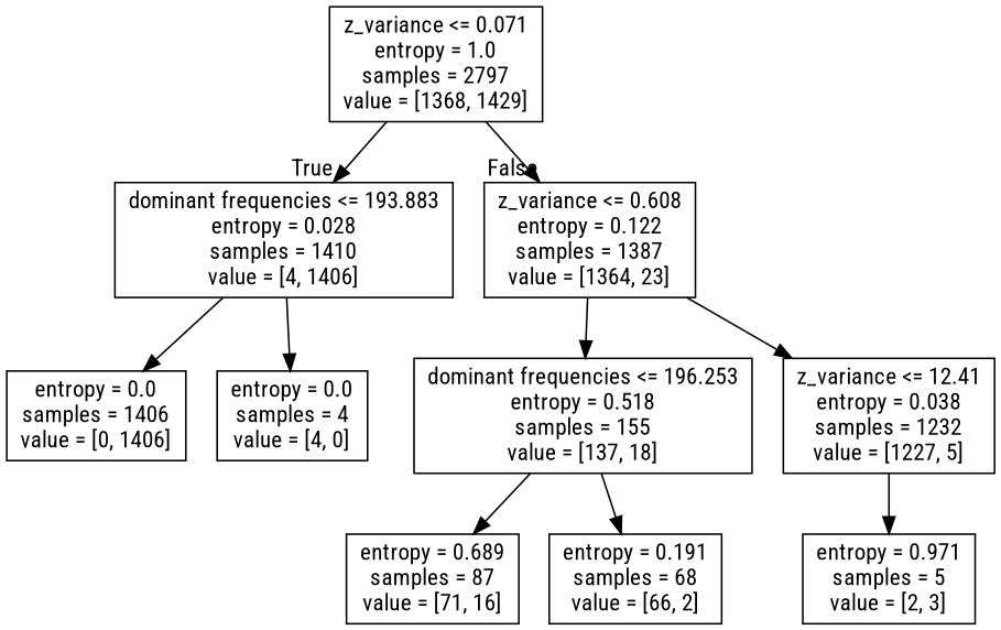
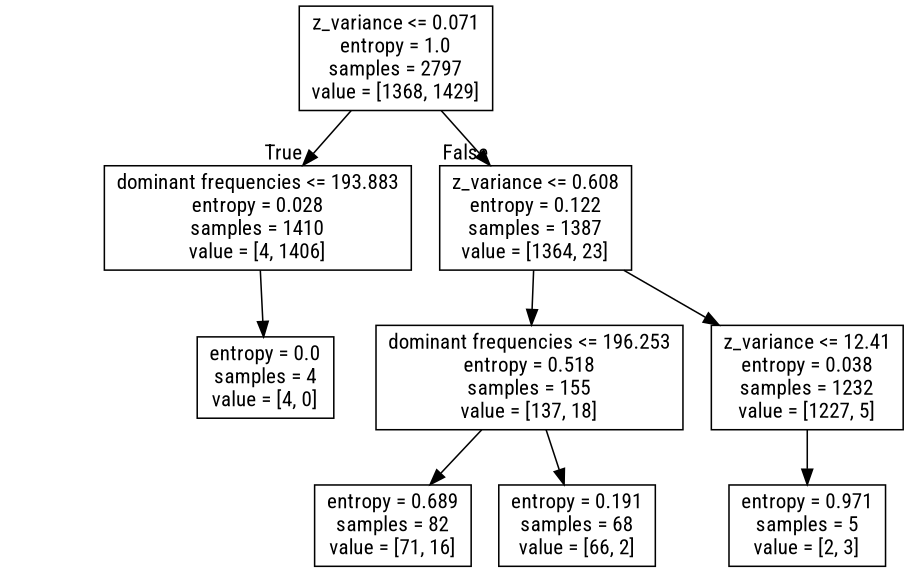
  digraph {
    fontname="Roboto Condensed"
    node [fontname="Roboto Condensed" shape=box]
    edge [fontname="Roboto Condensed"]
    n1 [label="z_variance <= 0.071\nentropy = 1.0\nsamples = 2797\nvalue = [1368, 1429]"]
    n2 [label="dominant frequencies <= 193.883\nentropy = 0.028\nsamples = 1410\nvalue = [4, 1406]"]
    n3 [label="z_variance <= 0.608\nentropy = 0.122\nsamples = 1387\nvalue = [1364, 23]"]
-   n4 [label="entropy = 0.0\nsamples = 1406\nvalue = [0, 1406]"]
    n5 [label="entropy = 0.0\nsamples = 4\nvalue = [4, 0]"]
    n6 [label="dominant frequencies <= 196.253\nentropy = 0.518\nsamples = 155\nvalue = [137, 18]"]
    n7 [label="z_variance <= 12.41\nentropy = 0.038\nsamples = 1232\nvalue = [1227, 5]"]
-   n8 [label="entropy = 0.689\nsamples = 87\nvalue = [71, 16]"]
+   n8 [label="entropy = 0.689\nsamples = 82\nvalue = [71, 16]"]
    n9 [label="entropy = 0.191\nsamples = 68\nvalue = [66, 2]"]
    n10 [label="entropy = 0.971\nsamples = 5\nvalue = [2, 3]"]
    n1 -> n2 [headlabel=True labelangle=45 labeldistance=2.5]
    n1 -> n3 [headlabel=False labelangle=-45 labeldistance=2.5]
-   n2 -> n4
    n2 -> n5
    n3 -> n6
    n3 -> n7
    n6 -> n8
    n6 -> n9
    n7 -> n10
  }
